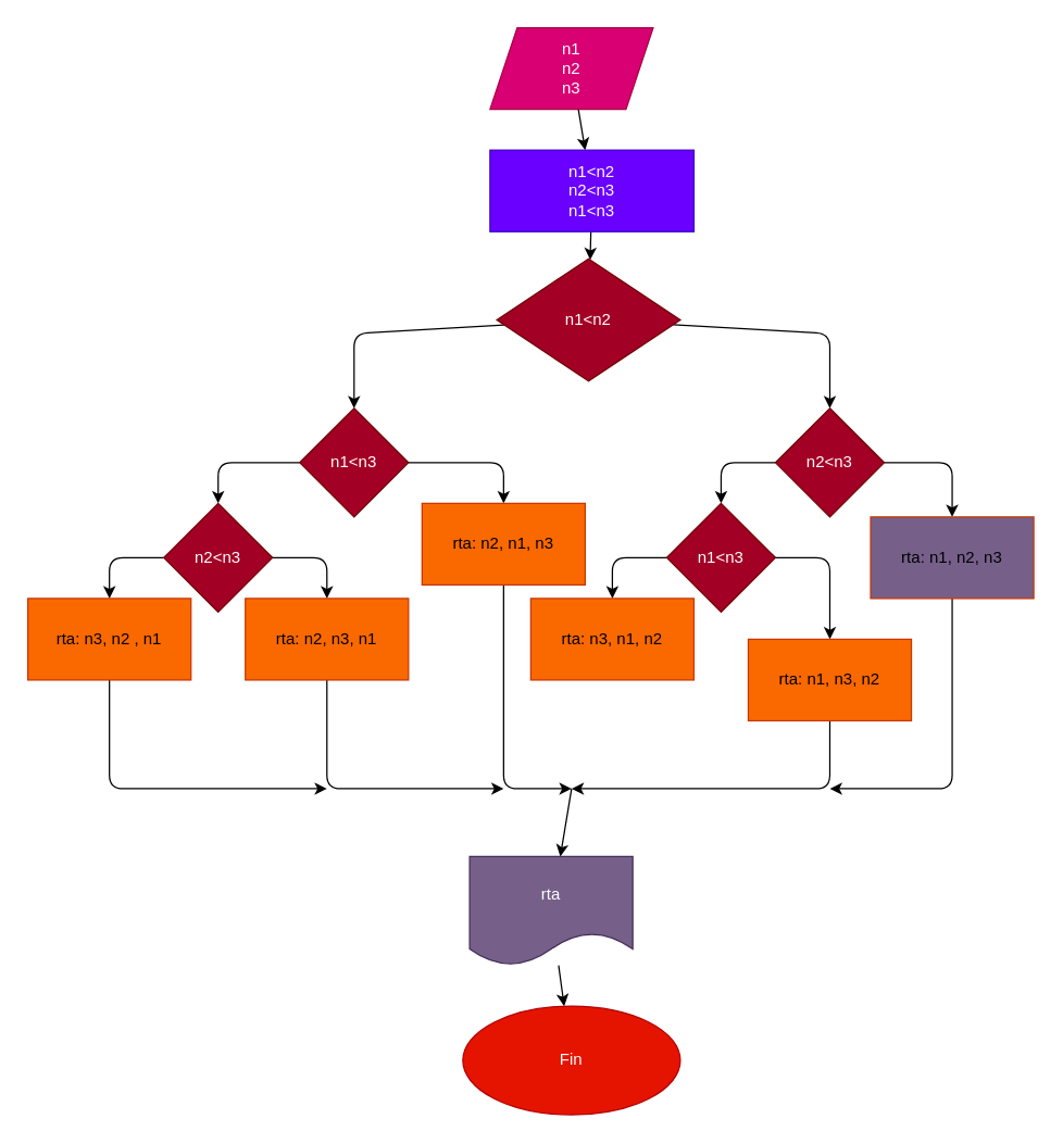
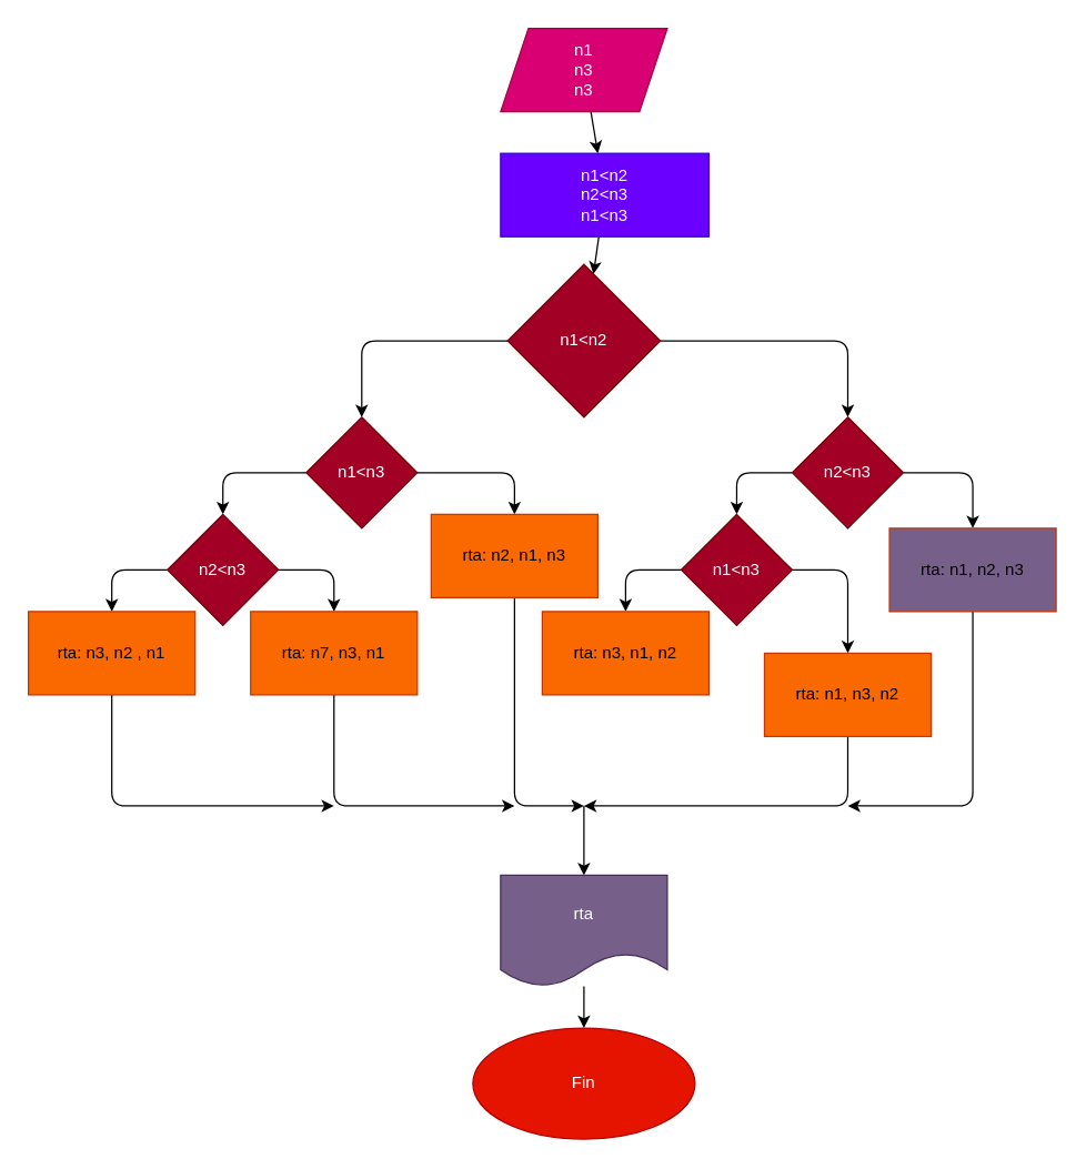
  <mxCell id="0" />
  <mxCell id="1" parent="0" />
  <mxCell id="2" value="" style="edgeStyle=none;html=1;" edge="1" parent="1" source="3" target="5"><mxGeometry relative="1" as="geometry" /></mxCell>
- <mxCell id="3" value="n1&lt;br&gt;n2&lt;br&gt;n3" style="shape=parallelogram;perimeter=parallelogramPerimeter;whiteSpace=wrap;html=1;fixedSize=1;fillColor=#d80073;fontColor=#ffffff;strokeColor=#A50040;" vertex="1" parent="1"><mxGeometry x="360" y="20" width="120" height="60" as="geometry" /></mxCell>
+ <mxCell id="3" value="n1&lt;br&gt;n3&lt;br&gt;n3" style="shape=parallelogram;perimeter=parallelogramPerimeter;whiteSpace=wrap;html=1;fixedSize=1;fillColor=#d80073;fontColor=#ffffff;strokeColor=#A50040;" vertex="1" parent="1"><mxGeometry x="360" y="20" width="120" height="60" as="geometry" /></mxCell>
  <mxCell id="4" value="" style="edgeStyle=none;html=1;" edge="1" parent="1" source="5" target="8"><mxGeometry relative="1" as="geometry" /></mxCell>
  <mxCell id="5" value="n1&amp;lt;n2&lt;br&gt;n2&amp;lt;n3&lt;br&gt;n1&amp;lt;n3" style="whiteSpace=wrap;html=1;fillColor=#6a00ff;fontColor=#ffffff;strokeColor=#3700CC;" vertex="1" parent="1"><mxGeometry x="360" y="110" width="150" height="60" as="geometry" /></mxCell>
  <mxCell id="6" value="" style="edgeStyle=none;html=1;" edge="1" parent="1" source="8" target="11"><mxGeometry relative="1" as="geometry"><Array as="points"><mxPoint x="610" y="245" /></Array></mxGeometry></mxCell>
  <mxCell id="7" value="" style="edgeStyle=none;html=1;" edge="1" parent="1" source="8" target="14"><mxGeometry relative="1" as="geometry"><Array as="points"><mxPoint x="260" y="245" /></Array></mxGeometry></mxCell>
- <mxCell id="8" value="n1&amp;lt;n2" style="rhombus;whiteSpace=wrap;html=1;fillColor=#a20025;fontColor=#ffffff;strokeColor=#6F0000;" vertex="1" parent="1"><mxGeometry x="365" y="190" width="135" height="90" as="geometry" /></mxCell>
+ <mxCell id="8" value="n1&amp;lt;n2" style="rhombus;whiteSpace=wrap;html=1;fillColor=#a20025;fontColor=#ffffff;strokeColor=#6F0000;" vertex="1" parent="1"><mxGeometry x="365" y="190" width="110" height="110" as="geometry" /></mxCell>
  <mxCell id="9" value="" style="edgeStyle=none;html=1;" edge="1" parent="1" source="11" target="25"><mxGeometry relative="1" as="geometry"><Array as="points"><mxPoint x="700" y="340" /></Array></mxGeometry></mxCell>
  <mxCell id="10" value="" style="edgeStyle=none;html=1;" edge="1" parent="1" source="11" target="28"><mxGeometry relative="1" as="geometry"><Array as="points"><mxPoint x="530" y="340" /></Array></mxGeometry></mxCell>
  <mxCell id="11" value="n2&amp;lt;n3" style="rhombus;whiteSpace=wrap;html=1;fillColor=#a20025;fontColor=#ffffff;strokeColor=#6F0000;" vertex="1" parent="1"><mxGeometry x="570" y="300" width="80" height="80" as="geometry" /></mxCell>
  <mxCell id="12" value="" style="edgeStyle=none;html=1;" edge="1" parent="1" source="14" target="16"><mxGeometry relative="1" as="geometry"><Array as="points"><mxPoint x="370" y="340" /></Array></mxGeometry></mxCell>
  <mxCell id="13" value="" style="edgeStyle=none;html=1;" edge="1" parent="1" source="14" target="19"><mxGeometry relative="1" as="geometry"><Array as="points"><mxPoint x="160" y="340" /></Array></mxGeometry></mxCell>
  <mxCell id="14" value="n1&amp;lt;n3" style="rhombus;whiteSpace=wrap;html=1;fillColor=#a20025;fontColor=#ffffff;strokeColor=#6F0000;" vertex="1" parent="1"><mxGeometry x="220" y="300" width="80" height="80" as="geometry" /></mxCell>
  <mxCell id="15" style="edgeStyle=none;html=1;" edge="1" parent="1" source="16"><mxGeometry relative="1" as="geometry"><mxPoint x="420" y="580" as="targetPoint" /><Array as="points"><mxPoint x="370" y="580" /></Array></mxGeometry></mxCell>
  <mxCell id="16" value="rta: n2, n1, n3" style="whiteSpace=wrap;html=1;fillColor=#fa6800;fontColor=#000000;strokeColor=#C73500;" vertex="1" parent="1"><mxGeometry x="310" y="370" width="120" height="60" as="geometry" /></mxCell>
  <mxCell id="17" style="edgeStyle=none;html=1;" edge="1" parent="1" source="19" target="21"><mxGeometry relative="1" as="geometry"><mxPoint x="240" y="460" as="targetPoint" /><Array as="points"><mxPoint x="240" y="410" /></Array></mxGeometry></mxCell>
  <mxCell id="18" style="edgeStyle=none;html=1;entryX=0.5;entryY=0;entryDx=0;entryDy=0;" edge="1" parent="1" source="19" target="23"><mxGeometry relative="1" as="geometry"><Array as="points"><mxPoint x="80" y="410" /></Array></mxGeometry></mxCell>
  <mxCell id="19" value="n2&amp;lt;n3" style="rhombus;whiteSpace=wrap;html=1;fillColor=#a20025;fontColor=#ffffff;strokeColor=#6F0000;" vertex="1" parent="1"><mxGeometry x="120" y="370" width="80" height="80" as="geometry" /></mxCell>
  <mxCell id="20" style="edgeStyle=none;html=1;" edge="1" parent="1" source="21"><mxGeometry relative="1" as="geometry"><mxPoint x="370" y="580" as="targetPoint" /><Array as="points"><mxPoint x="240" y="580" /></Array></mxGeometry></mxCell>
- <mxCell id="21" value="rta: n2, n3, n1" style="rounded=0;whiteSpace=wrap;html=1;fillColor=#fa6800;fontColor=#000000;strokeColor=#C73500;" vertex="1" parent="1"><mxGeometry x="180" y="440" width="120" height="60" as="geometry" /></mxCell>
+ <mxCell id="21" value="rta: n7, n3, n1" style="rounded=0;whiteSpace=wrap;html=1;fillColor=#fa6800;fontColor=#000000;strokeColor=#C73500;" vertex="1" parent="1"><mxGeometry x="180" y="440" width="120" height="60" as="geometry" /></mxCell>
  <mxCell id="22" style="edgeStyle=none;html=1;" edge="1" parent="1" source="23"><mxGeometry relative="1" as="geometry"><mxPoint x="240" y="580" as="targetPoint" /><Array as="points"><mxPoint x="80" y="580" /></Array></mxGeometry></mxCell>
  <mxCell id="23" value="rta: n3, n2 , n1" style="whiteSpace=wrap;html=1;fillColor=#fa6800;fontColor=#000000;strokeColor=#C73500;" vertex="1" parent="1"><mxGeometry y="440" width="120" height="60" as="geometry" x="20" /></mxCell>
  <mxCell id="24" style="edgeStyle=none;html=1;" edge="1" parent="1" source="25"><mxGeometry relative="1" as="geometry"><mxPoint x="610" y="580" as="targetPoint" /><Array as="points"><mxPoint x="700" y="580" /></Array></mxGeometry></mxCell>
  <mxCell id="25" value="rta: n1, n2, n3" style="whiteSpace=wrap;html=1;fillColor=#76608a;fontColor=#000000;strokeColor=#C73500;" vertex="1" parent="1"><mxGeometry x="640" y="380" width="120" height="60" as="geometry" /></mxCell>
  <mxCell id="26" value="" style="edgeStyle=none;html=1;entryX=0.5;entryY=0;entryDx=0;entryDy=0;" edge="1" parent="1" source="28" target="29"><mxGeometry relative="1" as="geometry"><mxPoint x="450" y="460" as="targetPoint" /><Array as="points"><mxPoint x="450" y="410" /></Array></mxGeometry></mxCell>
  <mxCell id="27" value="" style="edgeStyle=none;html=1;entryX=0.5;entryY=0;entryDx=0;entryDy=0;" edge="1" parent="1" source="28" target="31"><mxGeometry relative="1" as="geometry"><mxPoint x="600" y="450" as="targetPoint" /><Array as="points"><mxPoint x="610" y="410" /></Array></mxGeometry></mxCell>
  <mxCell id="28" value="n1&amp;lt;n3" style="rhombus;whiteSpace=wrap;html=1;fillColor=#a20025;fontColor=#ffffff;strokeColor=#6F0000;" vertex="1" parent="1"><mxGeometry x="490" y="370" width="80" height="80" as="geometry" /></mxCell>
  <mxCell id="29" value="rta: n3, n1, n2" style="rounded=0;whiteSpace=wrap;html=1;fillColor=#fa6800;fontColor=#000000;strokeColor=#C73500;" vertex="1" parent="1"><mxGeometry x="390" y="440" width="120" height="60" as="geometry" /></mxCell>
  <mxCell id="30" style="edgeStyle=none;html=1;" edge="1" parent="1" source="31"><mxGeometry relative="1" as="geometry"><mxPoint x="420" y="580" as="targetPoint" /><Array as="points"><mxPoint x="610" y="580" /></Array></mxGeometry></mxCell>
  <mxCell id="31" value="rta: n1, n3, n2" style="rounded=0;whiteSpace=wrap;html=1;fillColor=#fa6800;fontColor=#000000;strokeColor=#C73500;" vertex="1" parent="1"><mxGeometry x="550" y="470" width="120" height="60" as="geometry" /></mxCell>
  <mxCell id="32" value="" style="endArrow=classic;html=1;" edge="1" parent="1" target="34"><mxGeometry width="50" height="50" relative="1" as="geometry"><mxPoint x="420" y="580" as="sourcePoint" /><mxPoint x="420" y="640" as="targetPoint" /></mxGeometry></mxCell>
  <mxCell id="33" value="" style="edgeStyle=none;html=1;" edge="1" parent="1" source="34" target="35"><mxGeometry relative="1" as="geometry" /></mxCell>
- <mxCell id="34" value="rta" style="shape=document;whiteSpace=wrap;html=1;boundedLbl=1;fillColor=#76608a;fontColor=#ffffff;strokeColor=#432D57;" vertex="1" parent="1"><mxGeometry x="345" y="630" width="120" height="80" as="geometry" /></mxCell>
+ <mxCell id="34" value="rta" style="shape=document;whiteSpace=wrap;html=1;boundedLbl=1;fillColor=#76608a;fontColor=#ffffff;strokeColor=#432D57;" vertex="1" parent="1"><mxGeometry x="360" y="630" width="120" height="80" as="geometry" /></mxCell>
  <mxCell id="35" value="Fin" style="ellipse;whiteSpace=wrap;html=1;fillColor=#e51400;fontColor=#ffffff;strokeColor=#B20000;" vertex="1" parent="1"><mxGeometry x="340" y="740" width="160" height="80" as="geometry" /></mxCell>
